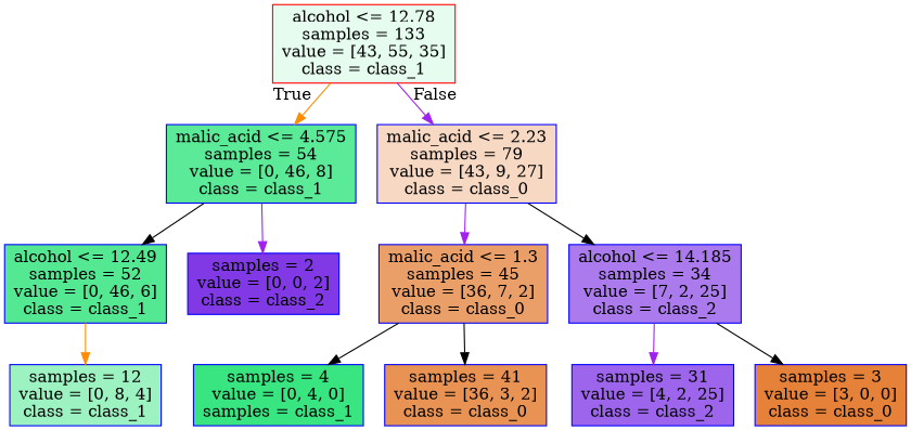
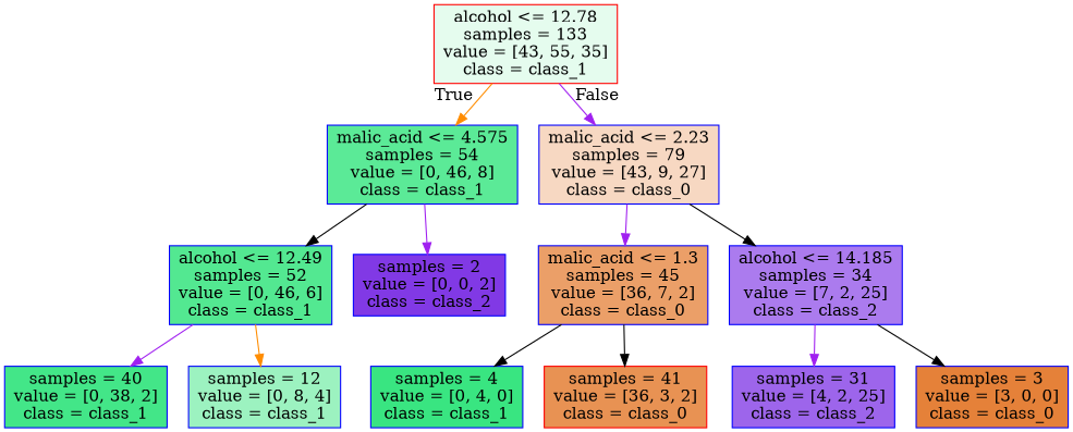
  digraph {
    node [color=blue shape=box style=filled]
    edge [color=purple]
    n1 [color=red fillcolor="#e5fcee" label="alcohol <= 12.78\nsamples = 133\nvalue = [43, 55, 35]\nclass = class_1"]
    n2 [fillcolor="#5bea97" label="malic_acid <= 4.575\nsamples = 54\nvalue = [0, 46, 8]\nclass = class_1"]
    n3 [fillcolor="#f7d8c2" label="malic_acid <= 2.23\nsamples = 79\nvalue = [43, 9, 27]\nclass = class_0"]
    n4 [fillcolor="#53e891" label="alcohol <= 12.49\nsamples = 52\nvalue = [0, 46, 6]\nclass = class_1"]
    n5 [fillcolor="#8139e5" label="samples = 2\nvalue = [0, 0, 2]\nclass = class_2"]
    n6 [fillcolor="#eb9f68" label="malic_acid <= 1.3\nsamples = 45\nvalue = [36, 7, 2]\nclass = class_0"]
    n7 [fillcolor="#ab7bee" label="alcohol <= 14.185\nsamples = 34\nvalue = [7, 2, 25]\nclass = class_2"]
+   n8 [fillcolor="#43e688" label="samples = 40\nvalue = [0, 38, 2]\nclass = class_1"]
    n9 [fillcolor="#9cf2c0" label="samples = 12\nvalue = [0, 8, 4]\nclass = class_1"]
-   n10 [fillcolor="#39e581" label="samples = 4\nvalue = [0, 4, 0]\nsamples = class_1"]
-   n11 [fillcolor="#e89253" label="samples = 41\nvalue = [36, 3, 2]\nclass = class_0"]
+   n10 [fillcolor="#39e581" label="samples = 4\nvalue = [0, 4, 0]\nclass = class_1"]
+   n11 [color=red fillcolor="#e89253" label="samples = 41\nvalue = [36, 3, 2]\nclass = class_0"]
    n12 [fillcolor="#9d65eb" label="samples = 31\nvalue = [4, 2, 25]\nclass = class_2"]
    n13 [fillcolor="#e58139" label="samples = 3\nvalue = [3, 0, 0]\nclass = class_0"]
    n1 -> n2 [color=darkorange headlabel=True labelangle=45 labeldistance=2.5]
    n1 -> n3 [headlabel=False labelangle=-45 labeldistance=2.5]
    n2 -> n4 [color=black]
    n2 -> n5
    n3 -> n6
    n3 -> n7 [color=black]
+   n4 -> n8
    n4 -> n9 [color=darkorange]
    n6 -> n10 [color=black]
    n6 -> n11 [color=black]
    n7 -> n12
    n7 -> n13 [color=black]
  }
